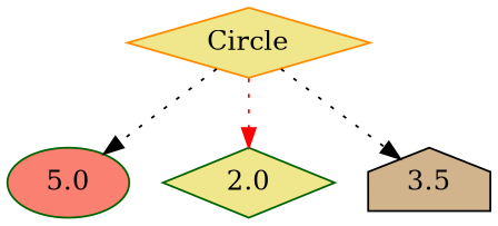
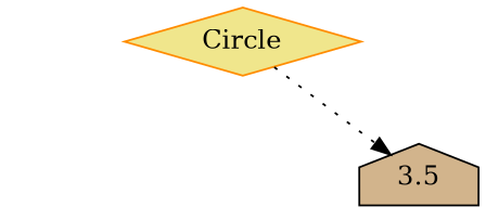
  digraph {
    node [color=darkgreen fillcolor=khaki shape=diamond style=filled]
    edge [color=black style=dotted]
    n1 [color=darkorange label=" Circle "]
-   n2 [fillcolor=salmon label=" 5.0 " shape=ellipse]
-   n3 [label=" 2.0 "]
    n4 [color=black fillcolor=tan label=3.5 shape=house]
-   n1 -> n2
-   n1 -> n3 [color=red]
    n1 -> n4
  }
